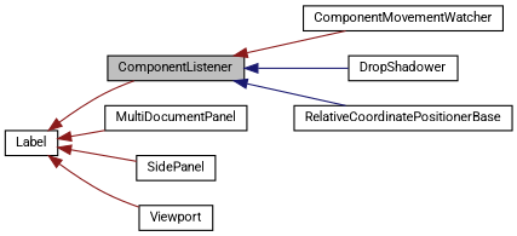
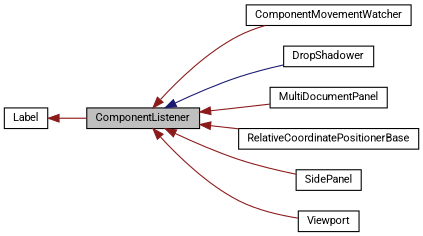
  digraph {
    fontname=Roboto
    rankdir=LR
    node [color=black fontname=Roboto fontsize=10 shape=record]
    edge [color=firebrick4 dir=back fontname=Roboto fontsize=10 labelfontname=Helvetica labelfontsize=10 style=solid]
    n1 [fillcolor=grey75 fontcolor=black height=0.2 label=ComponentListener style=filled width=0.4]
    n2 [height=0.2 label=ComponentMovementWatcher width=0.4]
    n3 [height=0.2 label=DropShadower width=0.4]
    n4 [height=0.2 label=MultiDocumentPanel width=0.4]
    n5 [height=0.2 label=RelativeCoordinatePositionerBase width=0.4]
    n6 [height=0.2 label=SidePanel width=0.4]
    n7 [height=0.2 label=Viewport width=0.4]
    n8 [height=0.2 label=Label width=0.4]
    n1 -> n2
    n1 -> n3 [color=midnightblue]
-   n8 -> n4
-   n1 -> n5 [color=midnightblue]
-   n8 -> n6
-   n8 -> n7
+   n1 -> n4
+   n1 -> n5
+   n1 -> n6
+   n1 -> n7
    n8 -> n1
  }
